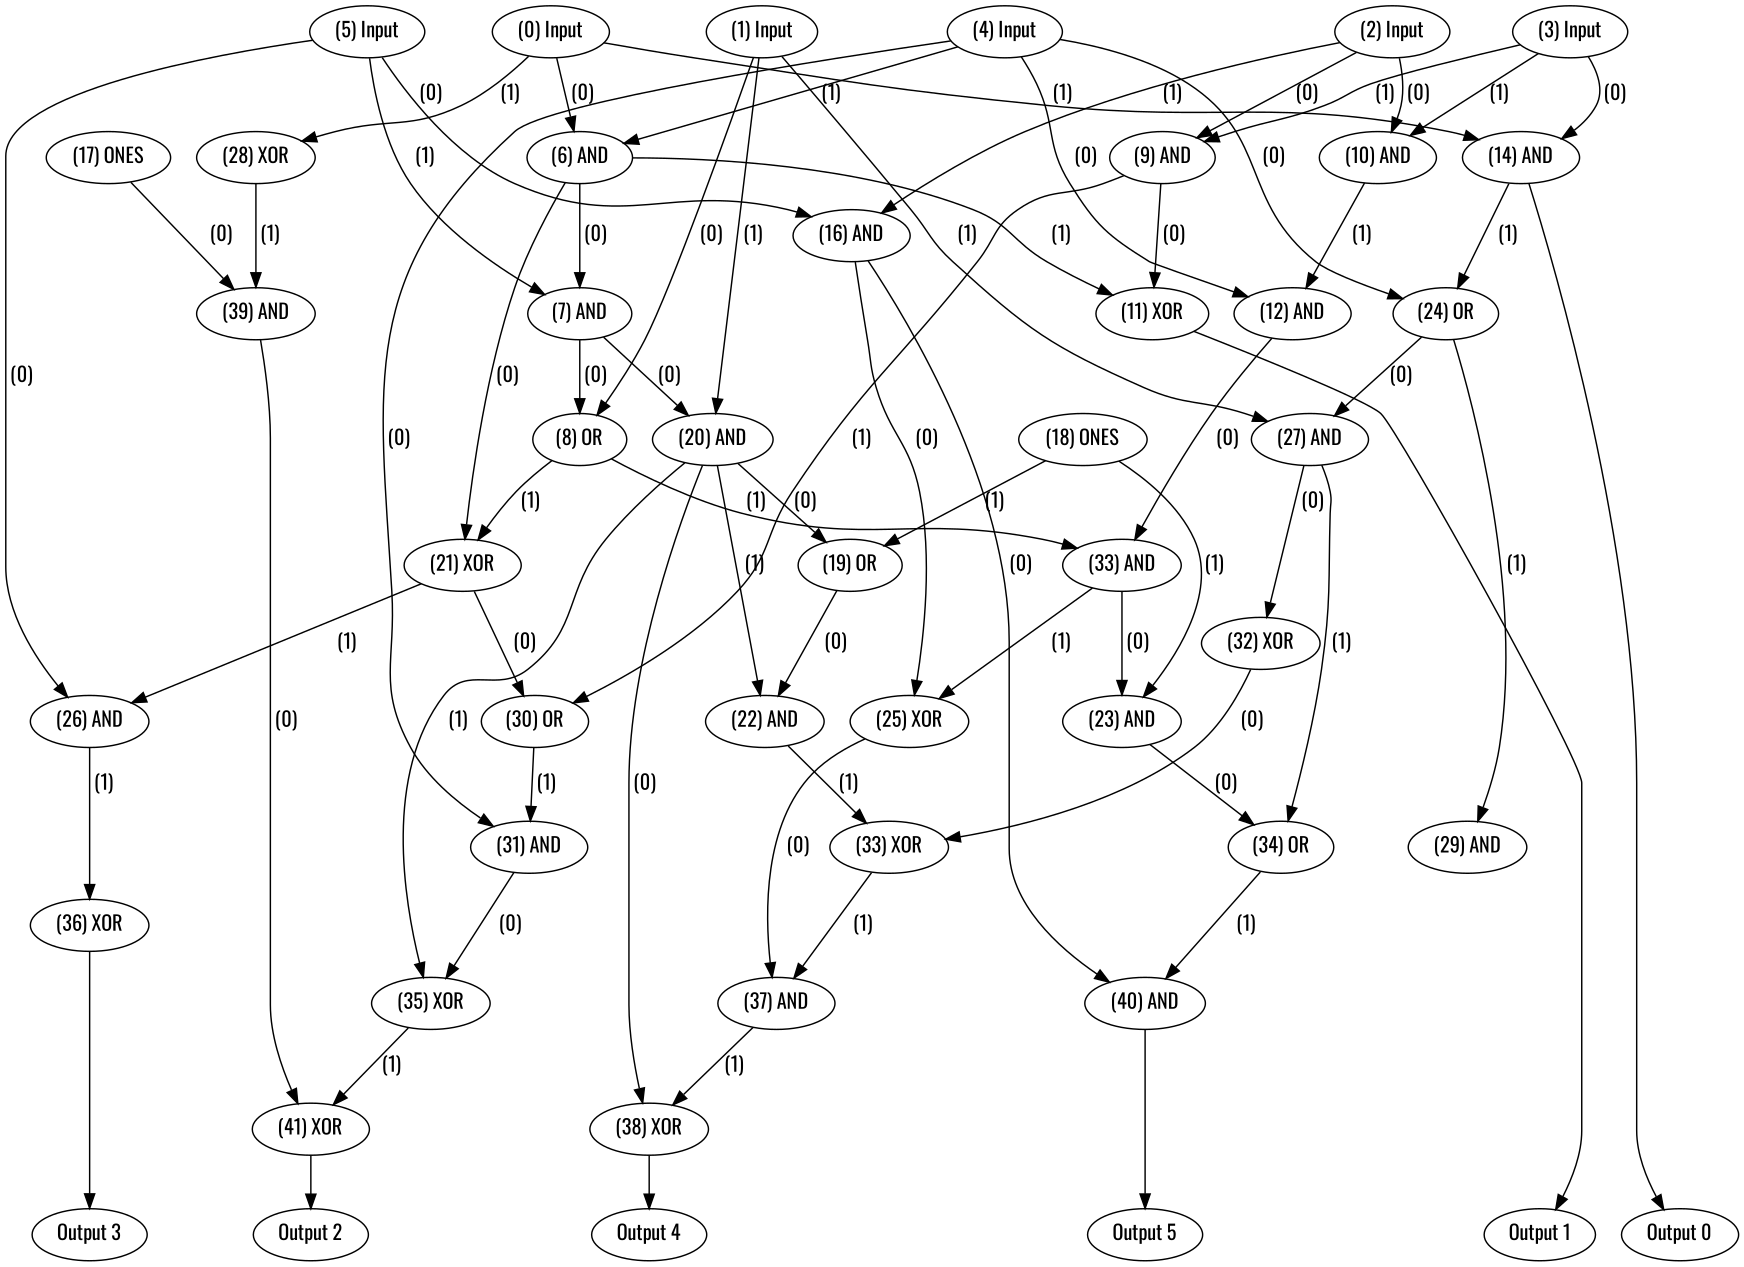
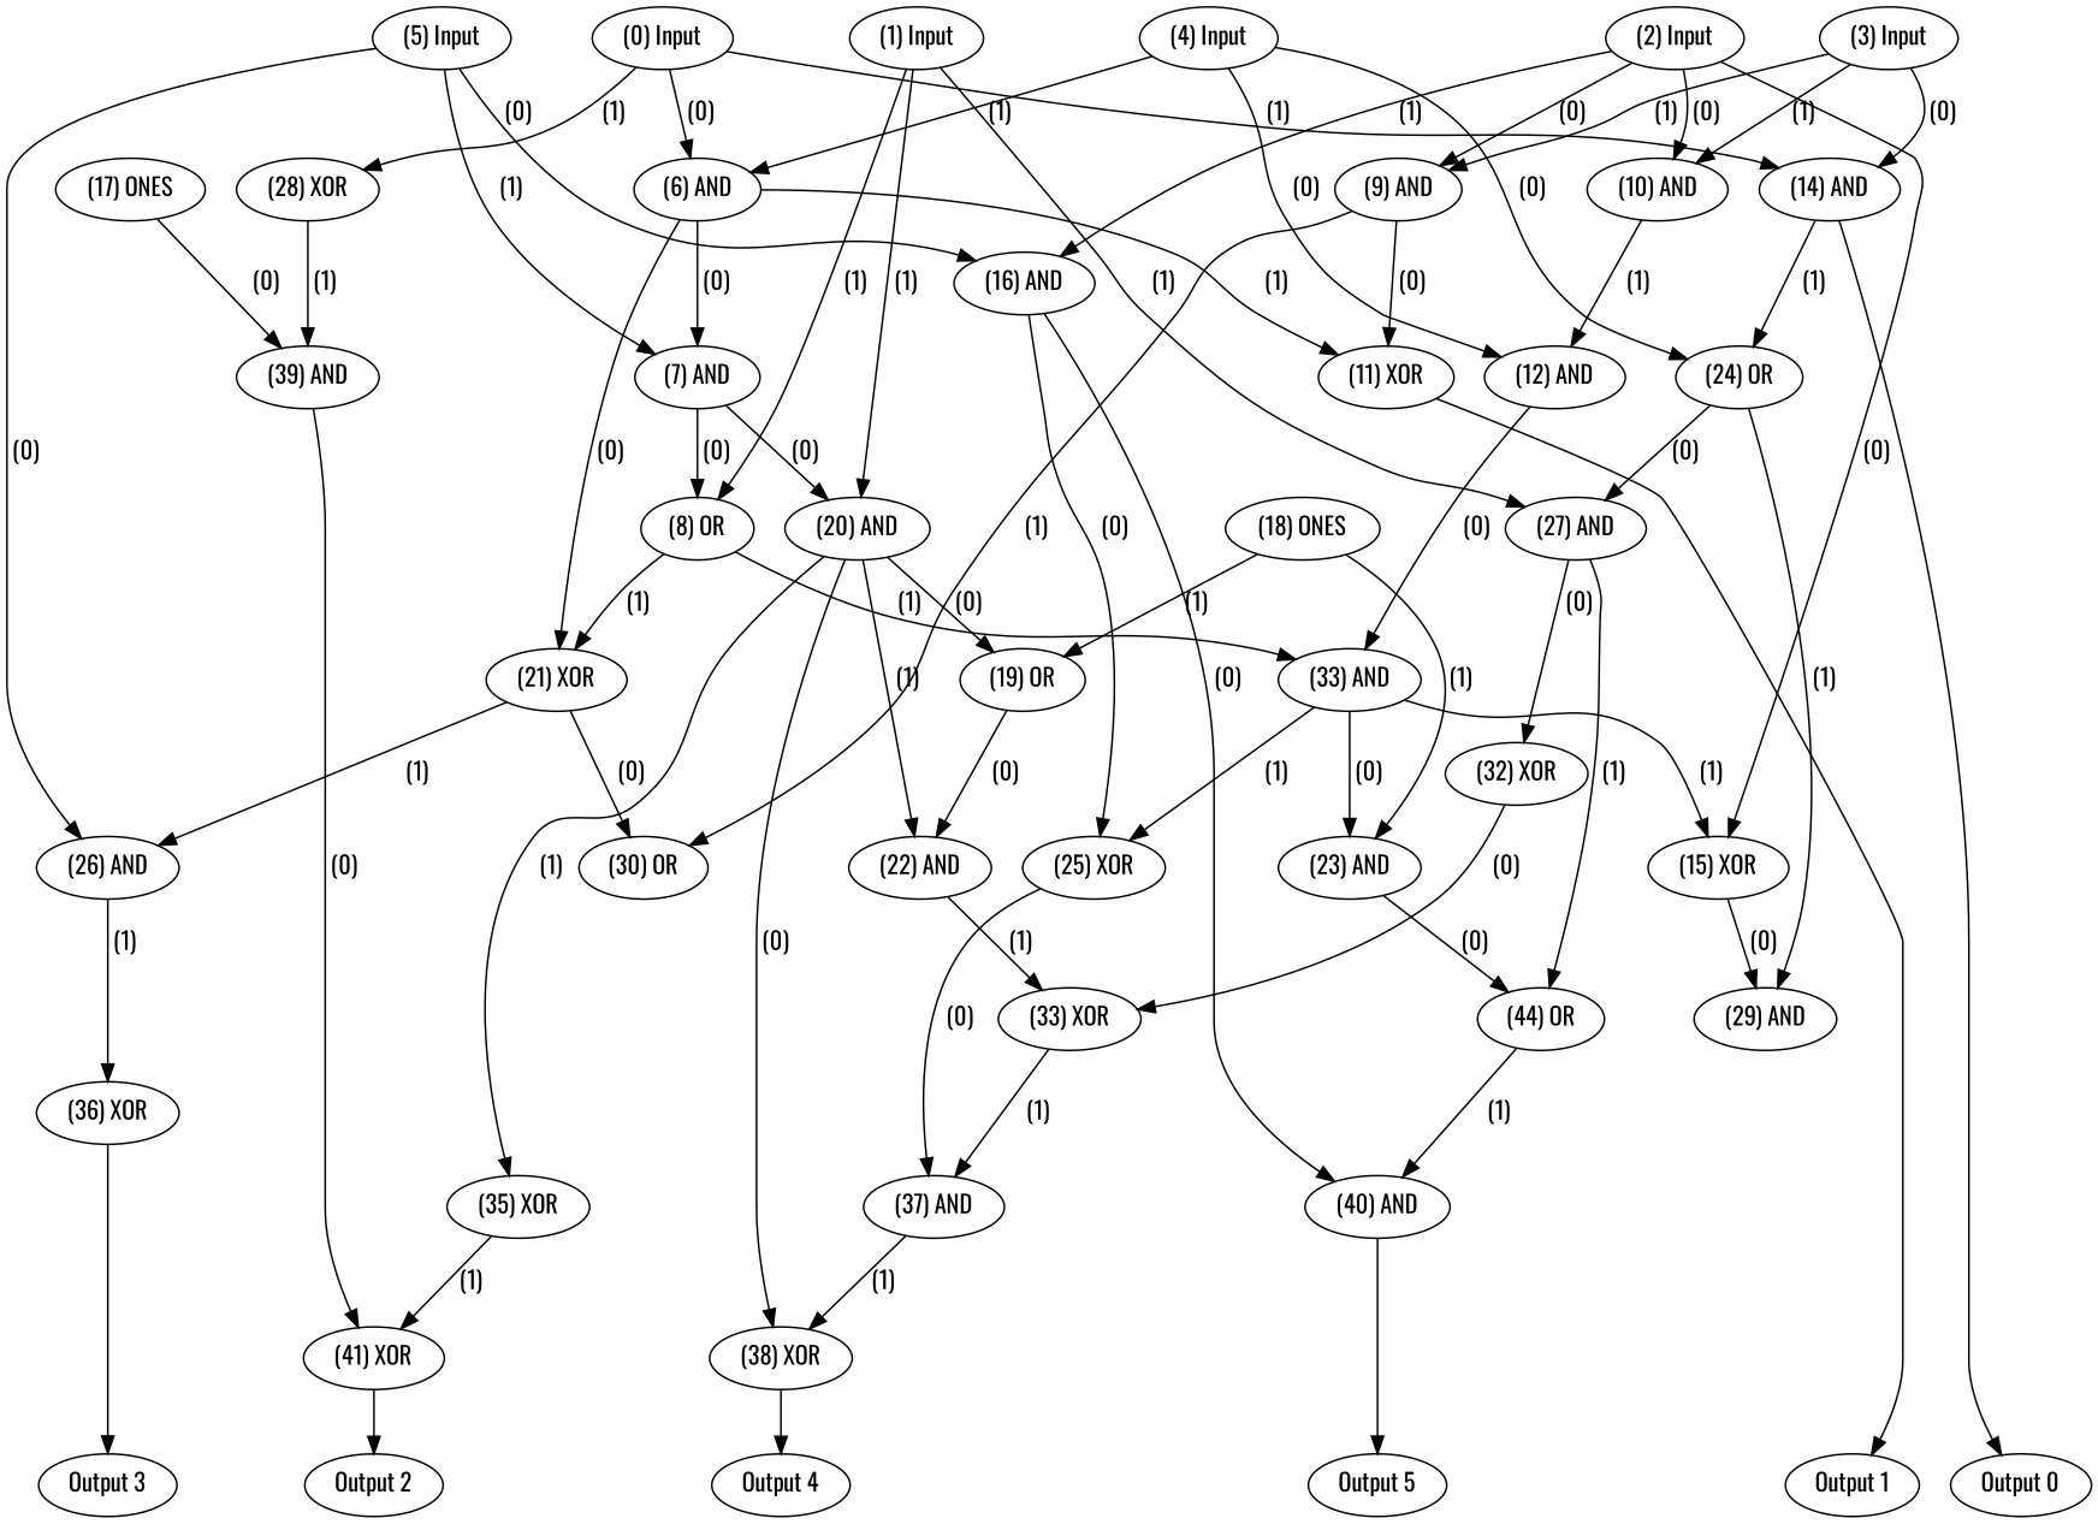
  digraph {
    fontname=Oswald
    rankdir=TB
    node [color=black fontcolor=black fontname=Oswald labelfontcolor=black]
    edge [bold=true color=black fontcolor=black fontname=Oswald labelfontcolor=black]
    n1 [label="(0) Input"]
    n2 [label="(1) Input"]
    n3 [label="(2) Input"]
    n4 [label="(3) Input"]
    n5 [label="(4) Input"]
    n6 [label="(5) Input"]
    n7 [label="Output 0"]
    n8 [label="Output 1"]
    n9 [label="Output 2"]
    n10 [label="Output 3"]
    n11 [label="Output 4"]
    n12 [label="Output 5"]
    n13 [label="(6) AND"]
    n14 [label="(14) AND"]
    n15 [label="(28) XOR"]
    n16 [label="(8) OR"]
    n17 [label="(20) AND"]
    n18 [label="(27) AND"]
    n19 [label="(9) AND"]
    n20 [label="(10) AND"]
+   n21 [label="(15) XOR"]
    n22 [label="(16) AND"]
    n23 [label="(12) AND"]
    n24 [label="(24) OR"]
-   n25 [label="(31) AND"]
    n26 [label="(7) AND"]
    n27 [label="(26) AND"]
    n28 [label="(11) XOR"]
    n29 [label="(21) XOR"]
    n30 [label="(39) AND"]
    n31 [label="(33) AND"]
    n32 [label="(30) OR"]
    n33 [label="(19) OR"]
    n34 [label="(22) AND"]
    n35 [label="(35) XOR"]
    n36 [label="(38) XOR"]
    n37 [label="(32) XOR"]
-   n38 [label="(34) OR"]
+   n38 [label="(44) OR"]
    n39 [label="(29) AND"]
    n40 [label="(25) XOR"]
    n41 [label="(40) AND"]
    n42 [label="(36) XOR"]
    n43 [label="(23) AND"]
    n44 [label="(37) AND"]
    n45 [label="(33) XOR"]
    n46 [label="(17) ONES"]
    n47 [label="(41) XOR"]
    n48 [label="(18) ONES"]
    subgraph sub_1 {
      rank=source
      n1
      n2
      n3
      n4
      n5
      n6
    }
    subgraph sub_2 {
      rank=max
      n7
      n8
      n9
      n10
      n11
      n12
    }
    n1 -> n13 [label=" (0)"]
    n1 -> n14 [label=" (1)"]
    n1 -> n15 [label=" (1)"]
-   n2 -> n16 [label=" (0)"]
+   n2 -> n16 [label=" (1)"]
    n2 -> n17 [label=" (1)"]
    n2 -> n18 [label=" (1)"]
    n3 -> n19 [label=" (0)"]
    n3 -> n20 [label=" (0)"]
+   n3 -> n21 [label=" (0)"]
    n3 -> n22 [label=" (1)"]
    n4 -> n14 [label=" (0)"]
    n4 -> n19 [label=" (1)"]
    n4 -> n20 [label=" (1)"]
    n5 -> n13 [label=" (1)"]
    n5 -> n23 [label=" (0)"]
    n5 -> n24 [label=" (0)"]
-   n5 -> n25 [label=" (0)"]
    n6 -> n22 [label=" (0)"]
    n6 -> n26 [label=" (1)"]
    n6 -> n27 [label=" (0)"]
    n13 -> n26 [label=" (0)"]
    n13 -> n28 [label=" (1)"]
    n13 -> n29 [label=" (0)"]
    n14 -> n7
    n14 -> n24 [label=" (1)"]
    n15 -> n30 [label=" (1)"]
    n16 -> n29 [label=" (1)"]
    n16 -> n31 [label=" (1)"]
    n17 -> n33 [label=" (0)"]
    n17 -> n34 [label=" (1)"]
    n17 -> n35 [label=" (1)"]
    n17 -> n36 [label=" (0)"]
    n18 -> n37 [label=" (0)"]
    n18 -> n38 [label=" (1)"]
    n19 -> n28 [label=" (0)"]
    n19 -> n32 [label=" (1)"]
    n20 -> n23 [label=" (1)"]
+   n21 -> n39 [label=" (0)"]
    n22 -> n40 [label=" (0)"]
    n22 -> n41 [label=" (0)"]
    n23 -> n31 [label=" (0)"]
    n24 -> n18 [label=" (0)"]
    n24 -> n39 [label=" (1)"]
-   n25 -> n35 [label=" (0)"]
    n26 -> n16 [label=" (0)"]
    n26 -> n17 [label=" (0)"]
    n27 -> n42 [label=" (1)"]
    n28 -> n8
    n29 -> n27 [label=" (1)"]
    n29 -> n32 [label=" (0)"]
    n30 -> n47 [label=" (0)"]
+   n31 -> n21 [label=" (1)"]
    n31 -> n40 [label=" (1)"]
    n31 -> n43 [label=" (0)"]
-   n32 -> n25 [label=" (1)"]
    n33 -> n34 [label=" (0)"]
    n34 -> n45 [label=" (1)"]
    n35 -> n47 [label=" (1)"]
    n36 -> n11
    n37 -> n45 [label=" (0)"]
    n38 -> n41 [label=" (1)"]
    n40 -> n44 [label=" (0)"]
    n41 -> n12
    n42 -> n10
    n43 -> n38 [label=" (0)"]
    n44 -> n36 [label=" (1)"]
    n45 -> n44 [label=" (1)"]
    n46 -> n30 [label=" (0)"]
    n47 -> n9
    n48 -> n33 [label=" (1)"]
    n48 -> n43 [label=" (1)"]
  }
